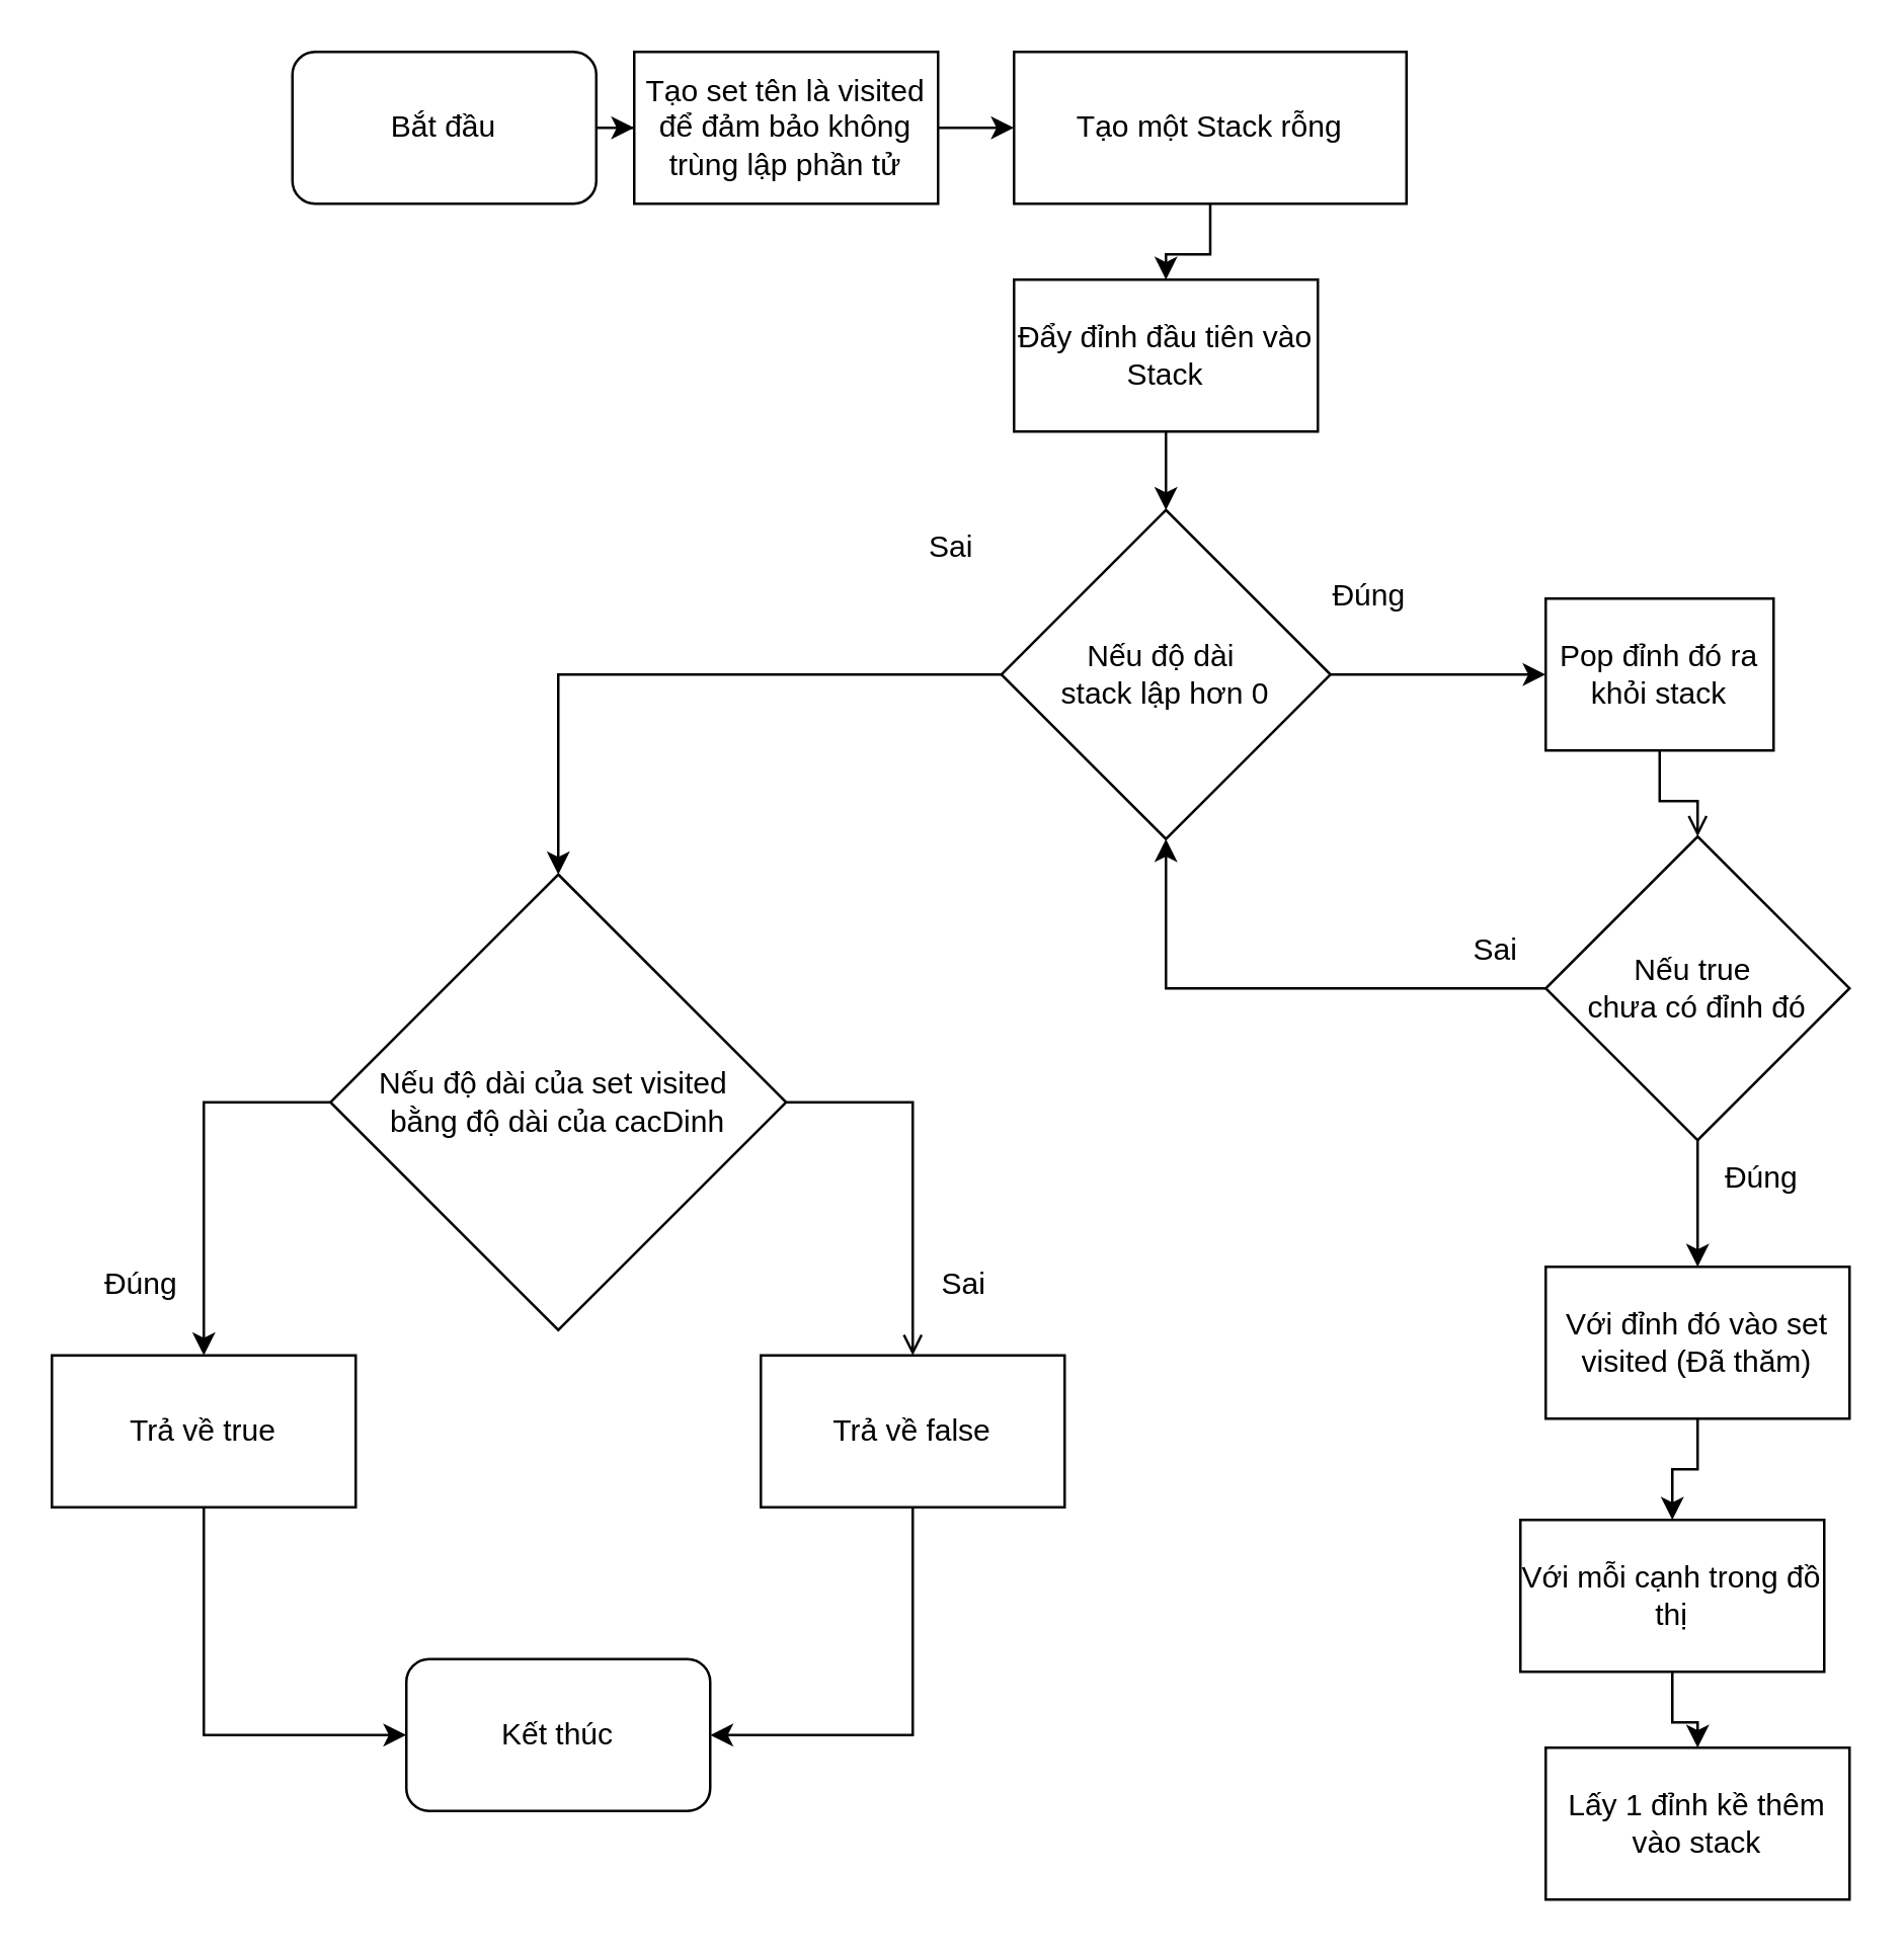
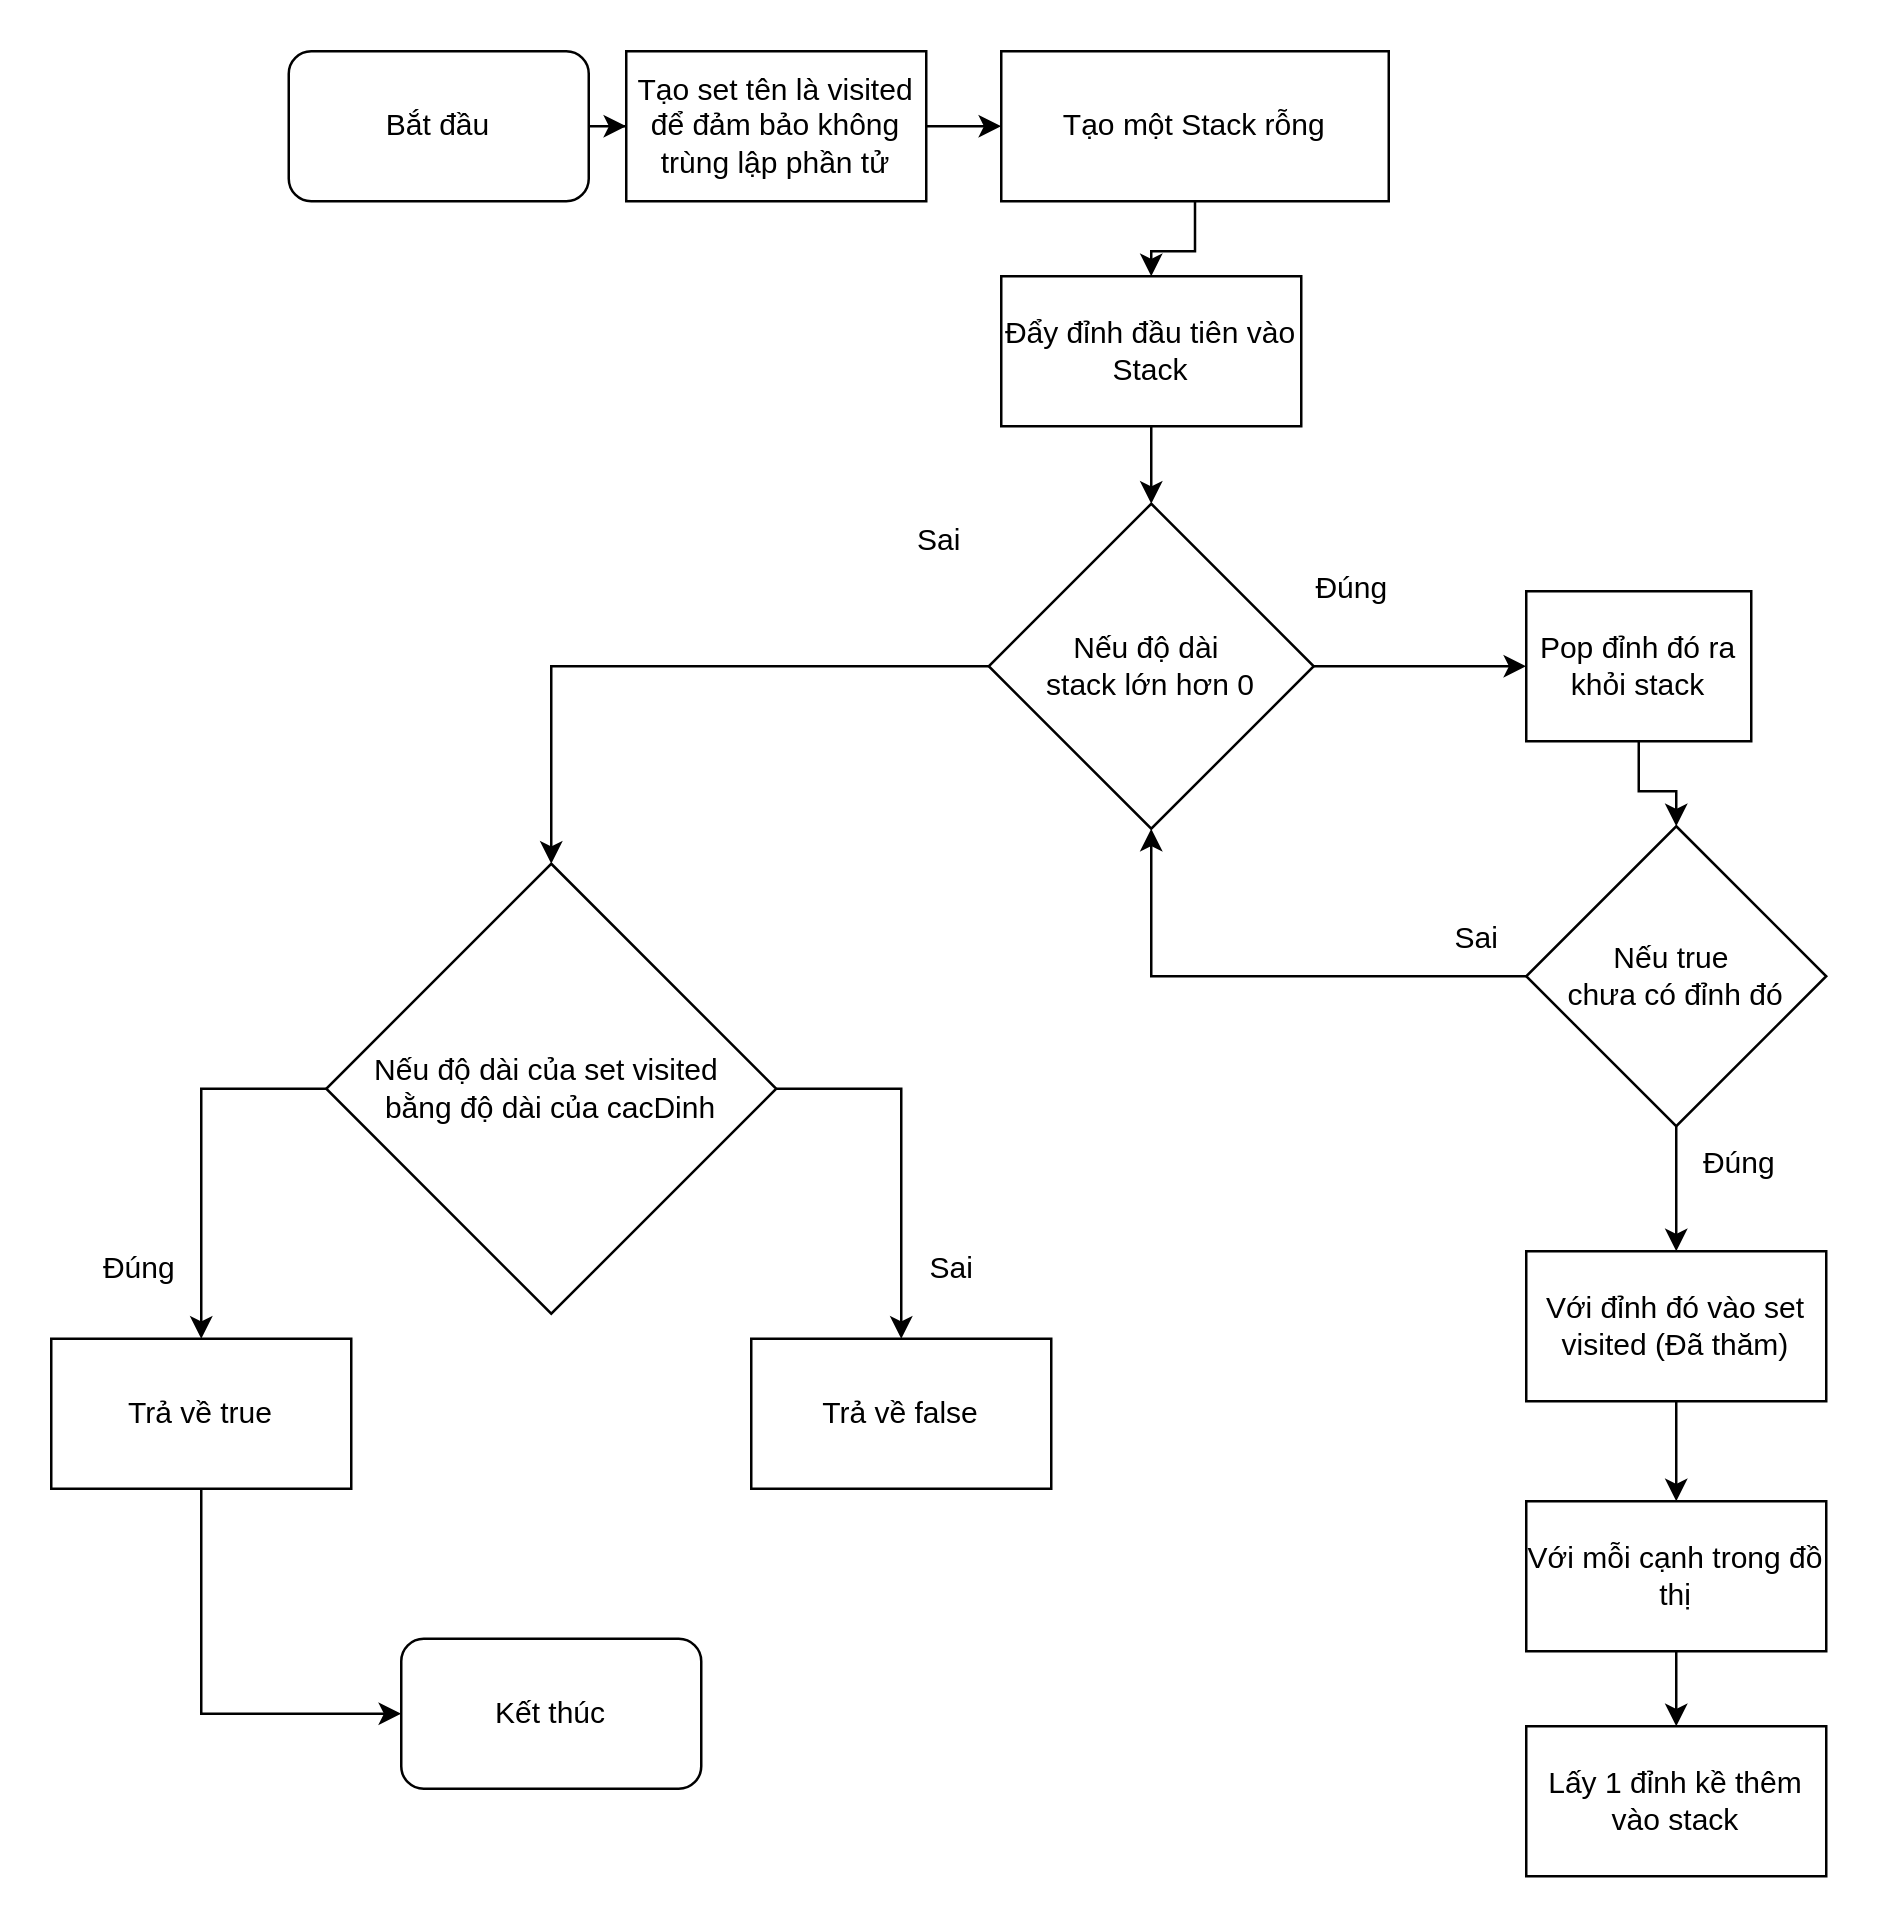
  <mxCell id="0" />
  <mxCell id="1" parent="0" />
  <mxCell id="2" value="" style="edgeStyle=orthogonalEdgeStyle;rounded=0;orthogonalLoop=1;jettySize=auto;html=1;" parent="1" source="3" target="5" edge="1"><mxGeometry relative="1" as="geometry" /></mxCell>
  <mxCell id="3" value="Bắt đầu" style="rounded=1;whiteSpace=wrap;html=1;" parent="1" vertex="1"><mxGeometry x="115" y="20" width="120" height="60" as="geometry" /></mxCell>
  <mxCell id="4" value="" style="edgeStyle=orthogonalEdgeStyle;rounded=0;orthogonalLoop=1;jettySize=auto;html=1;" parent="1" source="5" target="7" edge="1"><mxGeometry relative="1" as="geometry" /></mxCell>
  <mxCell id="5" value="Tạo set tên là visited để đảm bảo không trùng lập phần tử" style="rounded=0;whiteSpace=wrap;html=1;" parent="1" vertex="1"><mxGeometry x="250" y="20" width="120" height="60" as="geometry" /></mxCell>
  <mxCell id="6" value="" style="edgeStyle=orthogonalEdgeStyle;rounded=0;orthogonalLoop=1;jettySize=auto;html=1;" parent="1" source="7" target="9" edge="1"><mxGeometry relative="1" as="geometry" /></mxCell>
  <mxCell id="7" value="Tạo một Stack rỗng" style="rounded=0;whiteSpace=wrap;html=1;" parent="1" vertex="1"><mxGeometry x="400" y="20" width="155" height="60" as="geometry" /></mxCell>
  <mxCell id="8" value="" style="edgeStyle=orthogonalEdgeStyle;rounded=0;orthogonalLoop=1;jettySize=auto;html=1;" parent="1" source="9" target="12" edge="1"><mxGeometry relative="1" as="geometry" /></mxCell>
  <mxCell id="9" value="Đẩy đỉnh đầu tiên vào Stack" style="rounded=0;whiteSpace=wrap;html=1;" parent="1" vertex="1"><mxGeometry x="400" y="110" width="120" height="60" as="geometry" /></mxCell>
  <mxCell id="10" style="edgeStyle=orthogonalEdgeStyle;rounded=0;orthogonalLoop=1;jettySize=auto;html=1;exitX=1;exitY=0.5;exitDx=0;exitDy=0;entryX=0;entryY=0.5;entryDx=0;entryDy=0;" edge="1" parent="1" source="12" target="14"><mxGeometry relative="1" as="geometry" /></mxCell>
  <mxCell id="11" style="edgeStyle=orthogonalEdgeStyle;rounded=0;orthogonalLoop=1;jettySize=auto;html=1;exitX=0;exitY=0.5;exitDx=0;exitDy=0;entryX=0.5;entryY=0;entryDx=0;entryDy=0;" edge="1" parent="1" source="12" target="25"><mxGeometry relative="1" as="geometry" /></mxCell>
- <mxCell id="12" value="Nếu độ dài&amp;nbsp;&lt;div&gt;stack lập hơn 0&lt;/div&gt;" style="rhombus;whiteSpace=wrap;html=1;" parent="1" vertex="1"><mxGeometry x="395" y="201" width="130" height="130" as="geometry" /></mxCell>
- <mxCell id="13" value="" style="edgeStyle=orthogonalEdgeStyle;rounded=0;orthogonalLoop=1;jettySize=auto;html=1;endArrow=open;" parent="1" source="14" target="20" edge="1"><mxGeometry relative="1" as="geometry" /></mxCell>
+ <mxCell id="12" value="Nếu độ dài&amp;nbsp;&lt;div&gt;stack lớn hơn 0&lt;/div&gt;" style="rhombus;whiteSpace=wrap;html=1;" parent="1" vertex="1"><mxGeometry x="395" y="201" width="130" height="130" as="geometry" /></mxCell>
+ <mxCell id="13" value="" style="edgeStyle=orthogonalEdgeStyle;rounded=0;orthogonalLoop=1;jettySize=auto;html=1;" parent="1" source="14" target="20" edge="1"><mxGeometry relative="1" as="geometry" /></mxCell>
  <mxCell id="14" value="Pop đỉnh đó ra khỏi stack" style="rounded=0;whiteSpace=wrap;html=1;" parent="1" vertex="1"><mxGeometry x="610" y="236" width="90" height="60" as="geometry" /></mxCell>
  <mxCell id="15" value="" style="edgeStyle=orthogonalEdgeStyle;rounded=0;orthogonalLoop=1;jettySize=auto;html=1;" edge="1" parent="1" source="16" target="35"><mxGeometry relative="1" as="geometry" /></mxCell>
  <mxCell id="16" value="Với đỉnh đó vào set visited (Đã thăm)" style="rounded=0;whiteSpace=wrap;html=1;" parent="1" vertex="1"><mxGeometry x="610" y="500" width="120" height="60" as="geometry" /></mxCell>
  <mxCell id="17" value="Kết thúc" style="rounded=1;whiteSpace=wrap;html=1;" parent="1" vertex="1"><mxGeometry x="160" y="655" width="120" height="60" as="geometry" /></mxCell>
  <mxCell id="18" value="" style="edgeStyle=orthogonalEdgeStyle;rounded=0;orthogonalLoop=1;jettySize=auto;html=1;" parent="1" source="20" target="16" edge="1"><mxGeometry relative="1" as="geometry" /></mxCell>
  <mxCell id="19" style="edgeStyle=orthogonalEdgeStyle;rounded=0;orthogonalLoop=1;jettySize=auto;html=1;exitX=0;exitY=0.5;exitDx=0;exitDy=0;entryX=0.5;entryY=1;entryDx=0;entryDy=0;" edge="1" parent="1" source="20" target="12"><mxGeometry relative="1" as="geometry" /></mxCell>
  <mxCell id="20" value="Nếu true&amp;nbsp;&lt;div&gt;chưa có đỉnh đó&lt;/div&gt;" style="rhombus;whiteSpace=wrap;html=1;" parent="1" vertex="1"><mxGeometry x="610" y="330" width="120" height="120" as="geometry" /></mxCell>
  <mxCell id="21" style="edgeStyle=orthogonalEdgeStyle;rounded=0;orthogonalLoop=1;jettySize=auto;html=1;exitX=0.5;exitY=1;exitDx=0;exitDy=0;entryX=0;entryY=0.5;entryDx=0;entryDy=0;" parent="1" source="22" target="17" edge="1"><mxGeometry relative="1" as="geometry" /></mxCell>
  <mxCell id="22" value="Trả về true" style="rounded=0;whiteSpace=wrap;html=1;" parent="1" vertex="1"><mxGeometry x="20" y="535" width="120" height="60" as="geometry" /></mxCell>
  <mxCell id="23" style="edgeStyle=orthogonalEdgeStyle;rounded=0;orthogonalLoop=1;jettySize=auto;html=1;exitX=0;exitY=0.5;exitDx=0;exitDy=0;entryX=0.5;entryY=0;entryDx=0;entryDy=0;" parent="1" source="25" target="22" edge="1"><mxGeometry relative="1" as="geometry" /></mxCell>
- <mxCell id="24" style="edgeStyle=orthogonalEdgeStyle;rounded=0;orthogonalLoop=1;jettySize=auto;html=1;exitX=1;exitY=0.5;exitDx=0;exitDy=0;entryX=0.5;entryY=0;entryDx=0;entryDy=0;endArrow=open;" parent="1" source="25" target="27" edge="1"><mxGeometry relative="1" as="geometry" /></mxCell>
+ <mxCell id="24" style="edgeStyle=orthogonalEdgeStyle;rounded=0;orthogonalLoop=1;jettySize=auto;html=1;exitX=1;exitY=0.5;exitDx=0;exitDy=0;entryX=0.5;entryY=0;entryDx=0;entryDy=0;" parent="1" source="25" target="27" edge="1"><mxGeometry relative="1" as="geometry" /></mxCell>
  <mxCell id="25" value="Nếu độ dài của set visited&amp;nbsp;&lt;div&gt;bằng độ dài của cacDinh&lt;/div&gt;" style="rhombus;whiteSpace=wrap;html=1;" parent="1" vertex="1"><mxGeometry x="130" y="345" width="180" height="180" as="geometry" /></mxCell>
- <mxCell id="26" style="edgeStyle=orthogonalEdgeStyle;rounded=0;orthogonalLoop=1;jettySize=auto;html=1;exitX=0.5;exitY=1;exitDx=0;exitDy=0;entryX=1;entryY=0.5;entryDx=0;entryDy=0;" parent="1" source="27" target="17" edge="1"><mxGeometry relative="1" as="geometry" /></mxCell>
  <mxCell id="27" value="Trả về false" style="rounded=0;whiteSpace=wrap;html=1;" parent="1" vertex="1"><mxGeometry x="300" y="535" width="120" height="60" as="geometry" /></mxCell>
  <mxCell id="28" value="Sai" style="text;html=1;align=center;verticalAlign=middle;resizable=0;points=[];autosize=1;strokeColor=none;fillColor=none;" parent="1" vertex="1"><mxGeometry x="355" y="201" width="40" height="30" as="geometry" /></mxCell>
  <mxCell id="29" value="Đúng" style="text;html=1;align=center;verticalAlign=middle;resizable=0;points=[];autosize=1;strokeColor=none;fillColor=none;" parent="1" vertex="1"><mxGeometry x="515" y="220" width="50" height="30" as="geometry" /></mxCell>
  <mxCell id="30" value="Đúng" style="text;html=1;align=center;verticalAlign=middle;resizable=0;points=[];autosize=1;strokeColor=none;fillColor=none;" parent="1" vertex="1"><mxGeometry x="670" y="450" width="50" height="30" as="geometry" /></mxCell>
  <mxCell id="31" value="Sai" style="text;html=1;align=center;verticalAlign=middle;resizable=0;points=[];autosize=1;strokeColor=none;fillColor=none;" parent="1" vertex="1"><mxGeometry x="570" y="360" width="40" height="30" as="geometry" /></mxCell>
  <mxCell id="32" value="Đúng" style="text;html=1;align=center;verticalAlign=middle;resizable=0;points=[];autosize=1;strokeColor=none;fillColor=none;" parent="1" vertex="1"><mxGeometry x="30" y="492" width="50" height="30" as="geometry" /></mxCell>
  <mxCell id="33" value="Sai" style="text;html=1;align=center;verticalAlign=middle;resizable=0;points=[];autosize=1;strokeColor=none;fillColor=none;" parent="1" vertex="1"><mxGeometry x="360" y="492" width="40" height="30" as="geometry" /></mxCell>
  <mxCell id="34" value="" style="edgeStyle=orthogonalEdgeStyle;rounded=0;orthogonalLoop=1;jettySize=auto;html=1;" edge="1" parent="1" source="35" target="36"><mxGeometry relative="1" as="geometry" /></mxCell>
- <mxCell id="35" value="Với mỗi cạnh trong đồ thị" style="rounded=0;whiteSpace=wrap;html=1;" vertex="1" parent="1"><mxGeometry x="600" y="600" width="120" height="60" as="geometry" /></mxCell>
+ <mxCell id="35" value="Với mỗi cạnh trong đồ thị" style="rounded=0;whiteSpace=wrap;html=1;" vertex="1" parent="1"><mxGeometry x="610" y="600" width="120" height="60" as="geometry" /></mxCell>
  <mxCell id="36" value="Lấy 1 đỉnh kề thêm vào stack" style="rounded=0;whiteSpace=wrap;html=1;" vertex="1" parent="1"><mxGeometry x="610" y="690" width="120" height="60" as="geometry" /></mxCell>
